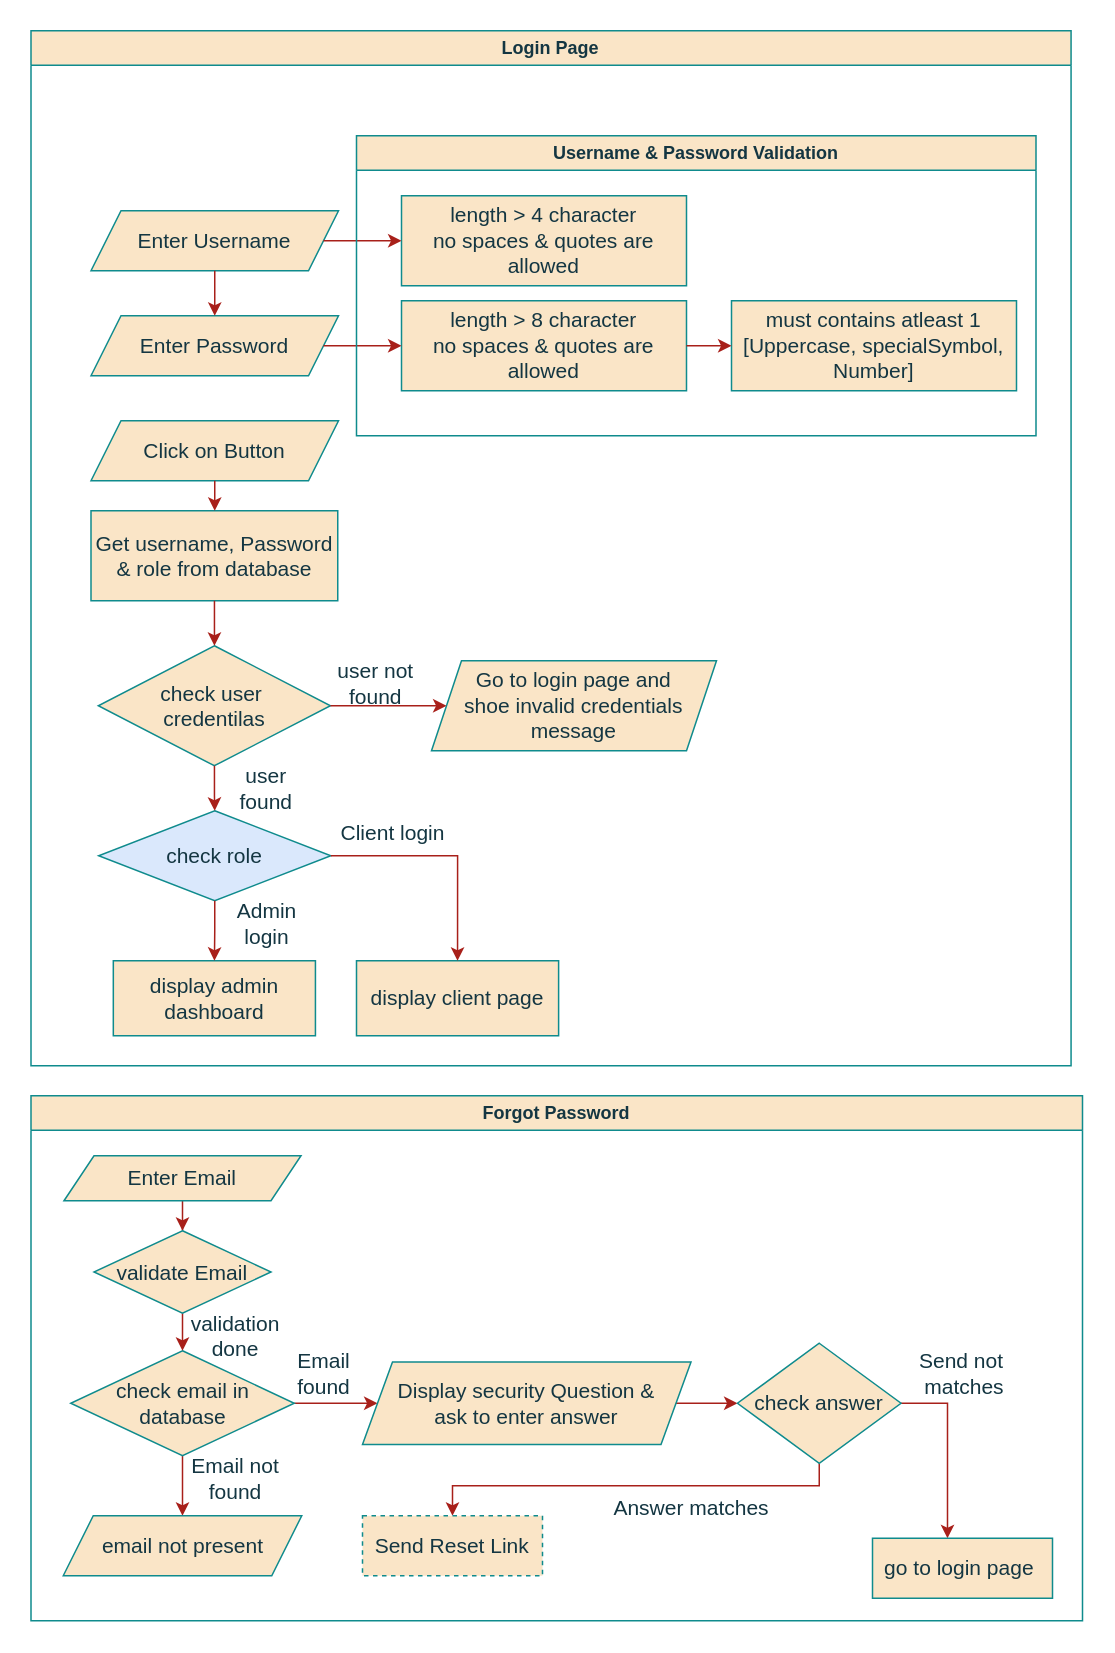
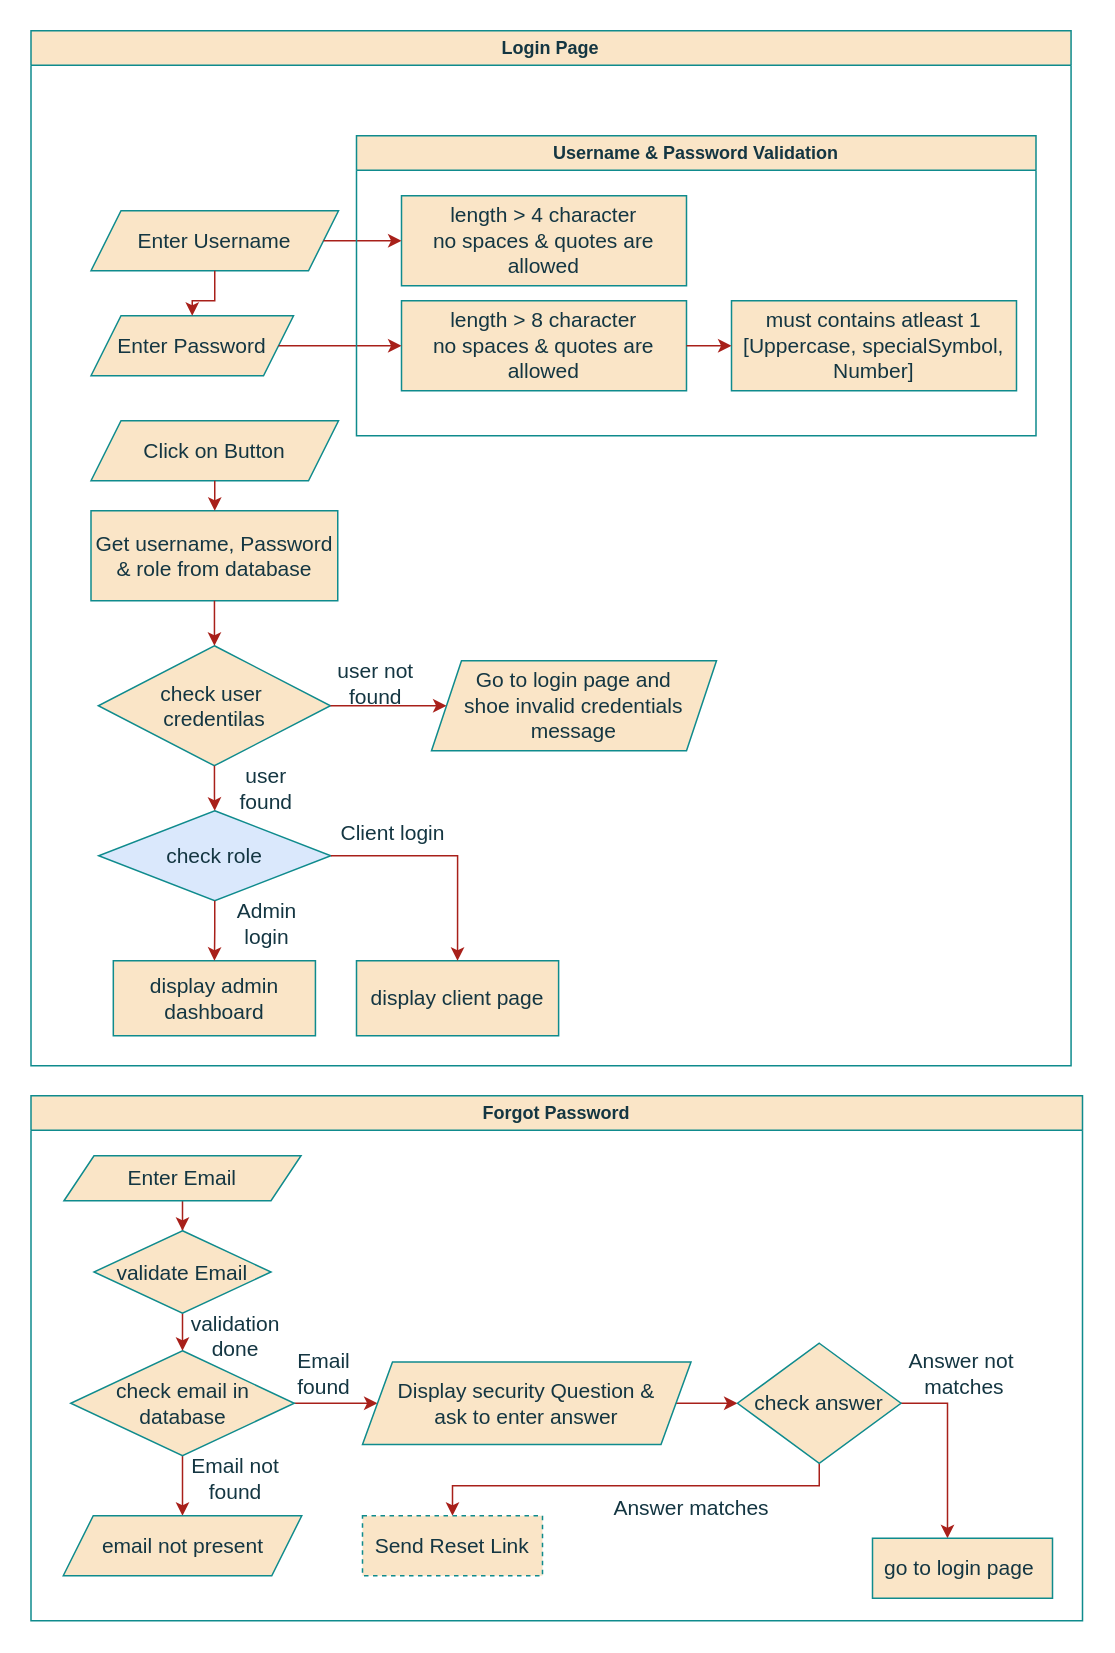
  <mxCell id="0" />
  <mxCell id="1" parent="0" />
  <mxCell id="2" value="Login Page" style="swimlane;whiteSpace=wrap;html=1;labelBackgroundColor=none;fillColor=#FAE5C7;strokeColor=#0F8B8D;fontColor=#143642;" vertex="1" parent="1"><mxGeometry x="20" y="20" width="693.38" height="690" as="geometry"><mxRectangle x="78" y="20" width="110" height="30" as="alternateBounds" /></mxGeometry></mxCell>
  <mxCell id="3" value="Enter Username" style="shape=parallelogram;perimeter=parallelogramPerimeter;whiteSpace=wrap;html=1;fixedSize=1;fontSize=14;rounded=0;labelBackgroundColor=none;fillColor=#FAE5C7;strokeColor=#0F8B8D;fontColor=#143642;" parent="2" vertex="1"><mxGeometry x="40" y="120" width="165" height="40" as="geometry" /></mxCell>
- <mxCell id="4" value="Enter&amp;nbsp;Password" style="shape=parallelogram;perimeter=parallelogramPerimeter;whiteSpace=wrap;html=1;fixedSize=1;fontSize=14;rounded=0;labelBackgroundColor=none;fillColor=#FAE5C7;strokeColor=#0F8B8D;fontColor=#143642;" parent="2" vertex="1"><mxGeometry x="40" y="190" width="165" height="40" as="geometry" /></mxCell>
+ <mxCell id="4" value="Enter&amp;nbsp;Password" style="shape=parallelogram;perimeter=parallelogramPerimeter;whiteSpace=wrap;html=1;fixedSize=1;fontSize=14;rounded=0;labelBackgroundColor=none;fillColor=#FAE5C7;strokeColor=#0F8B8D;fontColor=#143642;" parent="2" vertex="1"><mxGeometry x="40" y="190" width="135" height="40" as="geometry" /></mxCell>
  <mxCell id="5" value="" style="edgeStyle=orthogonalEdgeStyle;rounded=0;orthogonalLoop=1;jettySize=auto;html=1;fontSize=14;labelBackgroundColor=none;strokeColor=#A8201A;fontColor=default;" parent="2" source="3" target="4" edge="1"><mxGeometry relative="1" as="geometry" /></mxCell>
  <mxCell id="6" value="Click on Button" style="shape=parallelogram;perimeter=parallelogramPerimeter;whiteSpace=wrap;html=1;fixedSize=1;fontSize=14;rounded=0;labelBackgroundColor=none;fillColor=#FAE5C7;strokeColor=#0F8B8D;fontColor=#143642;" parent="2" vertex="1"><mxGeometry x="40" y="260" width="165" height="40" as="geometry" /></mxCell>
  <mxCell id="7" value="length &amp;gt; 4 character&lt;div style=&quot;font-size: 14px;&quot;&gt;no spaces &amp;amp; quotes are allowed&lt;/div&gt;" style="whiteSpace=wrap;html=1;fontSize=14;rounded=0;labelBackgroundColor=none;fillColor=#FAE5C7;strokeColor=#0F8B8D;fontColor=#143642;" parent="2" vertex="1"><mxGeometry x="247" y="110" width="190" height="60" as="geometry" /></mxCell>
  <mxCell id="8" value="" style="edgeStyle=orthogonalEdgeStyle;rounded=0;orthogonalLoop=1;jettySize=auto;html=1;fontSize=14;labelBackgroundColor=none;strokeColor=#A8201A;fontColor=default;" parent="2" source="3" target="7" edge="1"><mxGeometry relative="1" as="geometry" /></mxCell>
  <mxCell id="9" value="length &amp;gt; 8 character&lt;div style=&quot;font-size: 14px;&quot;&gt;no spaces &amp;amp; quotes are allowed&lt;/div&gt;" style="whiteSpace=wrap;html=1;fontSize=14;rounded=0;labelBackgroundColor=none;fillColor=#FAE5C7;strokeColor=#0F8B8D;fontColor=#143642;" parent="2" vertex="1"><mxGeometry x="247" y="180" width="190" height="60" as="geometry" /></mxCell>
  <mxCell id="10" style="edgeStyle=orthogonalEdgeStyle;rounded=0;orthogonalLoop=1;jettySize=auto;html=1;entryX=0;entryY=0.5;entryDx=0;entryDy=0;fontSize=14;labelBackgroundColor=none;strokeColor=#A8201A;fontColor=default;" parent="2" source="4" target="9" edge="1"><mxGeometry relative="1" as="geometry" /></mxCell>
  <mxCell id="11" value="must contains atleast 1 [Uppercase, specialSymbol, Number]" style="whiteSpace=wrap;html=1;fontSize=14;rounded=0;labelBackgroundColor=none;fillColor=#FAE5C7;strokeColor=#0F8B8D;fontColor=#143642;" parent="2" vertex="1"><mxGeometry x="467" y="180" width="190" height="60" as="geometry" /></mxCell>
  <mxCell id="12" value="" style="edgeStyle=orthogonalEdgeStyle;rounded=0;orthogonalLoop=1;jettySize=auto;html=1;fontSize=14;labelBackgroundColor=none;strokeColor=#A8201A;fontColor=default;" parent="2" source="9" target="11" edge="1"><mxGeometry relative="1" as="geometry" /></mxCell>
  <mxCell id="13" value="Get username, Password &amp;amp; role from database" style="whiteSpace=wrap;html=1;fontSize=14;rounded=0;labelBackgroundColor=none;fillColor=#FAE5C7;strokeColor=#0F8B8D;fontColor=#143642;" parent="2" vertex="1"><mxGeometry x="40" y="320" width="164.5" height="60" as="geometry" /></mxCell>
  <mxCell id="14" value="" style="edgeStyle=orthogonalEdgeStyle;rounded=0;orthogonalLoop=1;jettySize=auto;html=1;fontSize=14;labelBackgroundColor=none;strokeColor=#A8201A;fontColor=default;" parent="2" source="6" target="13" edge="1"><mxGeometry relative="1" as="geometry" /></mxCell>
  <mxCell id="15" value="check user&amp;nbsp;&lt;div style=&quot;font-size: 14px;&quot;&gt;credentilas&lt;/div&gt;" style="rhombus;whiteSpace=wrap;html=1;fontSize=14;rounded=0;labelBackgroundColor=none;fillColor=#FAE5C7;strokeColor=#0F8B8D;fontColor=#143642;" parent="2" vertex="1"><mxGeometry x="44.88" y="410" width="154.75" height="80" as="geometry" /></mxCell>
  <mxCell id="16" value="" style="edgeStyle=orthogonalEdgeStyle;rounded=0;orthogonalLoop=1;jettySize=auto;html=1;fontSize=14;labelBackgroundColor=none;strokeColor=#A8201A;fontColor=default;" parent="2" source="13" target="15" edge="1"><mxGeometry relative="1" as="geometry" /></mxCell>
  <mxCell id="17" value="Go to login page and&lt;div style=&quot;font-size: 14px;&quot;&gt;shoe invalid credentials message&lt;/div&gt;" style="shape=parallelogram;perimeter=parallelogramPerimeter;whiteSpace=wrap;html=1;fixedSize=1;fontSize=14;rounded=0;labelBackgroundColor=none;fillColor=#FAE5C7;strokeColor=#0F8B8D;fontColor=#143642;" parent="2" vertex="1"><mxGeometry x="267" y="420" width="190" height="60" as="geometry" /></mxCell>
  <mxCell id="18" value="" style="edgeStyle=orthogonalEdgeStyle;rounded=0;orthogonalLoop=1;jettySize=auto;html=1;fontSize=14;labelBackgroundColor=none;strokeColor=#A8201A;fontColor=default;" parent="2" source="15" target="17" edge="1"><mxGeometry relative="1" as="geometry" /></mxCell>
  <mxCell id="19" value="check role" style="rhombus;whiteSpace=wrap;html=1;fontSize=14;rounded=0;labelBackgroundColor=none;fillColor=#dae8fc;strokeColor=#0F8B8D;fontColor=#143642;" parent="2" vertex="1"><mxGeometry x="45.13" y="520" width="154.75" height="60" as="geometry" /></mxCell>
  <mxCell id="20" value="" style="edgeStyle=orthogonalEdgeStyle;rounded=0;orthogonalLoop=1;jettySize=auto;html=1;fontSize=14;labelBackgroundColor=none;strokeColor=#A8201A;fontColor=default;" parent="2" source="15" target="19" edge="1"><mxGeometry relative="1" as="geometry" /></mxCell>
  <mxCell id="21" value="user not found" style="text;html=1;align=center;verticalAlign=middle;whiteSpace=wrap;rounded=0;fontSize=14;labelBackgroundColor=none;fontColor=#143642;" parent="2" vertex="1"><mxGeometry x="199.63" y="420" width="60" height="30" as="geometry" /></mxCell>
  <mxCell id="22" value="user found" style="text;html=1;align=center;verticalAlign=middle;whiteSpace=wrap;rounded=0;fontSize=14;labelBackgroundColor=none;fontColor=#143642;" parent="2" vertex="1"><mxGeometry x="127" y="490" width="60" height="30" as="geometry" /></mxCell>
  <mxCell id="23" value="display admin dashboard" style="whiteSpace=wrap;html=1;fontSize=14;rounded=0;labelBackgroundColor=none;fillColor=#FAE5C7;strokeColor=#0F8B8D;fontColor=#143642;" parent="2" vertex="1"><mxGeometry x="54.88" y="620" width="134.74" height="50" as="geometry" /></mxCell>
  <mxCell id="24" value="" style="edgeStyle=orthogonalEdgeStyle;rounded=0;orthogonalLoop=1;jettySize=auto;html=1;fontSize=14;labelBackgroundColor=none;strokeColor=#A8201A;fontColor=default;" parent="2" source="19" target="23" edge="1"><mxGeometry relative="1" as="geometry" /></mxCell>
  <mxCell id="25" value="display client page" style="whiteSpace=wrap;html=1;fontSize=14;rounded=0;labelBackgroundColor=none;fillColor=#FAE5C7;strokeColor=#0F8B8D;fontColor=#143642;" parent="2" vertex="1"><mxGeometry x="217" y="620" width="134.74" height="50" as="geometry" /></mxCell>
  <mxCell id="26" value="" style="edgeStyle=orthogonalEdgeStyle;rounded=0;orthogonalLoop=1;jettySize=auto;html=1;entryX=0.5;entryY=0;entryDx=0;entryDy=0;fontSize=14;labelBackgroundColor=none;strokeColor=#A8201A;fontColor=default;" parent="2" source="19" target="25" edge="1"><mxGeometry relative="1" as="geometry"><mxPoint x="279.88" y="550" as="targetPoint" /></mxGeometry></mxCell>
  <mxCell id="27" value="Client login" style="text;html=1;align=center;verticalAlign=middle;whiteSpace=wrap;rounded=0;fontSize=14;labelBackgroundColor=none;fontColor=#143642;" parent="2" vertex="1"><mxGeometry x="204.5" y="520" width="72.5" height="30" as="geometry" /></mxCell>
  <mxCell id="28" value="Admin login" style="text;html=1;align=center;verticalAlign=middle;whiteSpace=wrap;rounded=0;fontSize=14;labelBackgroundColor=none;fontColor=#143642;" parent="2" vertex="1"><mxGeometry x="120.75" y="580" width="72.5" height="30" as="geometry" /></mxCell>
  <mxCell id="29" value="Username &amp;amp; Password Validation" style="swimlane;whiteSpace=wrap;html=1;labelBackgroundColor=none;fillColor=#FAE5C7;strokeColor=#0F8B8D;fontColor=#143642;" vertex="1" parent="2"><mxGeometry x="217" y="70" width="453" height="200" as="geometry" /></mxCell>
  <mxCell id="30" value="Forgot Password" style="swimlane;whiteSpace=wrap;html=1;labelBackgroundColor=none;fillColor=#FAE5C7;strokeColor=#0F8B8D;fontColor=#143642;" vertex="1" parent="1"><mxGeometry x="20" y="730" width="701" height="350" as="geometry" /></mxCell>
  <mxCell id="31" style="edgeStyle=orthogonalEdgeStyle;rounded=0;orthogonalLoop=1;jettySize=auto;html=1;entryX=0.5;entryY=0;entryDx=0;entryDy=0;labelBackgroundColor=none;strokeColor=#A8201A;fontColor=default;" edge="1" parent="30" source="32" target="38"><mxGeometry relative="1" as="geometry" /></mxCell>
  <mxCell id="32" value="Enter Email" style="shape=parallelogram;perimeter=parallelogramPerimeter;whiteSpace=wrap;html=1;fixedSize=1;fontSize=14;labelBackgroundColor=none;fillColor=#FAE5C7;strokeColor=#0F8B8D;fontColor=#143642;" vertex="1" parent="30"><mxGeometry x="22" y="40" width="158" height="30" as="geometry" /></mxCell>
  <mxCell id="33" value="" style="edgeStyle=orthogonalEdgeStyle;rounded=0;orthogonalLoop=1;jettySize=auto;html=1;labelBackgroundColor=none;strokeColor=#A8201A;fontColor=default;" edge="1" parent="30" source="35" target="36"><mxGeometry relative="1" as="geometry" /></mxCell>
  <mxCell id="34" value="" style="edgeStyle=orthogonalEdgeStyle;rounded=0;orthogonalLoop=1;jettySize=auto;html=1;labelBackgroundColor=none;strokeColor=#A8201A;fontColor=default;" edge="1" parent="30" source="35" target="42"><mxGeometry relative="1" as="geometry" /></mxCell>
  <mxCell id="35" value="check email in database" style="rhombus;whiteSpace=wrap;html=1;fontSize=14;labelBackgroundColor=none;fillColor=#FAE5C7;strokeColor=#0F8B8D;fontColor=#143642;" vertex="1" parent="30"><mxGeometry x="26.5" y="170" width="149" height="70" as="geometry" /></mxCell>
  <mxCell id="36" value="email not present" style="shape=parallelogram;perimeter=parallelogramPerimeter;whiteSpace=wrap;html=1;fixedSize=1;fontSize=14;labelBackgroundColor=none;fillColor=#FAE5C7;strokeColor=#0F8B8D;fontColor=#143642;" vertex="1" parent="30"><mxGeometry x="21.5" y="280" width="159" height="40" as="geometry" /></mxCell>
  <mxCell id="37" style="edgeStyle=orthogonalEdgeStyle;rounded=0;orthogonalLoop=1;jettySize=auto;html=1;entryX=0.5;entryY=0;entryDx=0;entryDy=0;labelBackgroundColor=none;strokeColor=#A8201A;fontColor=default;" edge="1" parent="30" source="38" target="35"><mxGeometry relative="1" as="geometry" /></mxCell>
  <mxCell id="38" value="validate Email" style="rhombus;whiteSpace=wrap;html=1;fontSize=14;labelBackgroundColor=none;fillColor=#FAE5C7;strokeColor=#0F8B8D;fontColor=#143642;" vertex="1" parent="30"><mxGeometry x="42" y="90" width="118" height="55" as="geometry" /></mxCell>
  <mxCell id="39" value="Email not found" style="text;html=1;align=center;verticalAlign=middle;whiteSpace=wrap;rounded=0;fontSize=14;labelBackgroundColor=none;fontColor=#143642;" vertex="1" parent="30"><mxGeometry x="91.5" y="240" width="89" height="30" as="geometry" /></mxCell>
  <mxCell id="40" value="validation done" style="text;html=1;align=center;verticalAlign=middle;whiteSpace=wrap;rounded=0;fontSize=14;labelBackgroundColor=none;fontColor=#143642;" vertex="1" parent="30"><mxGeometry x="91.5" y="145" width="89" height="30" as="geometry" /></mxCell>
  <mxCell id="41" value="" style="edgeStyle=orthogonalEdgeStyle;rounded=0;orthogonalLoop=1;jettySize=auto;html=1;labelBackgroundColor=none;strokeColor=#A8201A;fontColor=default;" edge="1" parent="30" source="42" target="46"><mxGeometry relative="1" as="geometry" /></mxCell>
  <mxCell id="42" value="Display security Question &amp;amp; &lt;br&gt;ask to enter answer" style="shape=parallelogram;perimeter=parallelogramPerimeter;whiteSpace=wrap;html=1;fixedSize=1;fontSize=14;labelBackgroundColor=none;fillColor=#FAE5C7;strokeColor=#0F8B8D;fontColor=#143642;" vertex="1" parent="30"><mxGeometry x="221" y="177.5" width="219" height="55" as="geometry" /></mxCell>
  <mxCell id="43" value="Email &lt;br&gt;found" style="text;html=1;align=center;verticalAlign=middle;whiteSpace=wrap;rounded=0;fontSize=14;labelBackgroundColor=none;fontColor=#143642;" vertex="1" parent="30"><mxGeometry x="151" y="170" width="89" height="30" as="geometry" /></mxCell>
  <mxCell id="44" value="" style="edgeStyle=orthogonalEdgeStyle;rounded=0;orthogonalLoop=1;jettySize=auto;html=1;labelBackgroundColor=none;strokeColor=#A8201A;fontColor=default;" edge="1" parent="30" source="46" target="47"><mxGeometry relative="1" as="geometry"><Array as="points"><mxPoint x="526" y="260" /><mxPoint x="281" y="260" /></Array></mxGeometry></mxCell>
  <mxCell id="45" value="" style="edgeStyle=orthogonalEdgeStyle;rounded=0;orthogonalLoop=1;jettySize=auto;html=1;labelBackgroundColor=none;strokeColor=#A8201A;fontColor=default;" edge="1" parent="30" source="46" target="49"><mxGeometry relative="1" as="geometry"><Array as="points"><mxPoint x="611" y="205" /></Array></mxGeometry></mxCell>
  <mxCell id="46" value="check answer" style="rhombus;whiteSpace=wrap;html=1;fontSize=14;labelBackgroundColor=none;fillColor=#FAE5C7;strokeColor=#0F8B8D;fontColor=#143642;" vertex="1" parent="30"><mxGeometry x="471" y="165" width="109" height="80" as="geometry" /></mxCell>
  <mxCell id="47" value="Send Reset Link" style="whiteSpace=wrap;html=1;fontSize=14;labelBackgroundColor=none;fillColor=#FAE5C7;strokeColor=#0F8B8D;fontColor=#143642;dashed=1;" vertex="1" parent="30"><mxGeometry x="221" y="280" width="120" height="40" as="geometry" /></mxCell>
  <mxCell id="48" value="Answer matches" style="text;html=1;align=center;verticalAlign=middle;whiteSpace=wrap;rounded=0;fontSize=14;labelBackgroundColor=none;fontColor=#143642;" vertex="1" parent="30"><mxGeometry x="371" y="260" width="139" height="30" as="geometry" /></mxCell>
  <mxCell id="49" value="go to login page&amp;nbsp;" style="whiteSpace=wrap;html=1;fontSize=14;labelBackgroundColor=none;fillColor=#FAE5C7;strokeColor=#0F8B8D;fontColor=#143642;" vertex="1" parent="30"><mxGeometry x="561" y="295" width="120" height="40" as="geometry" /></mxCell>
- <mxCell id="50" value="Send not&lt;br&gt;&amp;nbsp;matches" style="text;html=1;align=center;verticalAlign=middle;whiteSpace=wrap;rounded=0;fontSize=14;labelBackgroundColor=none;fontColor=#143642;" vertex="1" parent="30"><mxGeometry x="551" y="170" width="139" height="30" as="geometry" /></mxCell>
+ <mxCell id="50" value="Answer not&lt;br&gt;&amp;nbsp;matches" style="text;html=1;align=center;verticalAlign=middle;whiteSpace=wrap;rounded=0;fontSize=14;labelBackgroundColor=none;fontColor=#143642;" vertex="1" parent="30"><mxGeometry x="551" y="170" width="139" height="30" as="geometry" /></mxCell>
